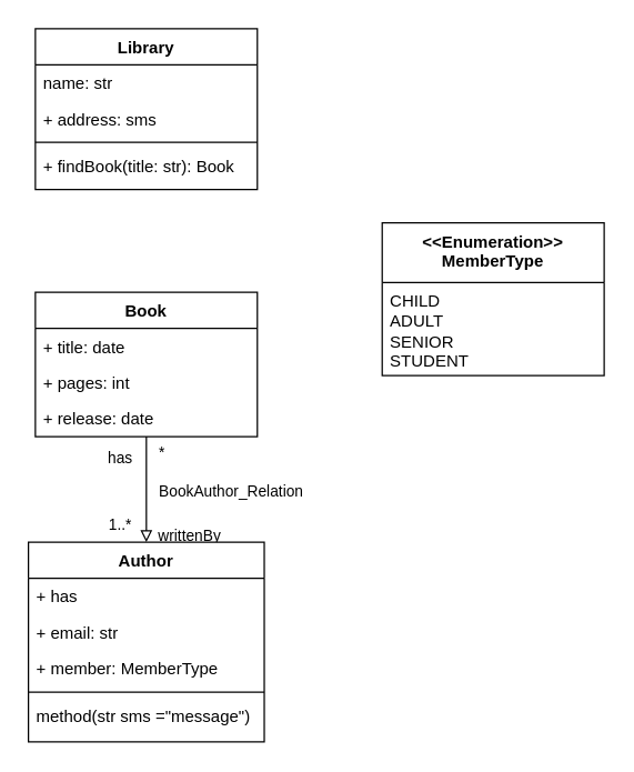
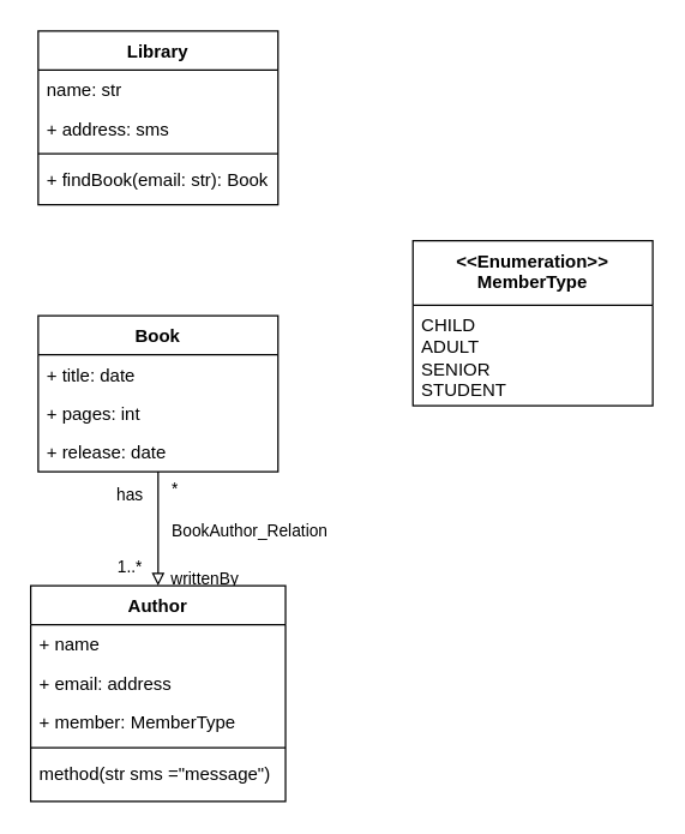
  <mxCell id="0" />
  <mxCell id="1" parent="0" />
  <mxCell id="2" value="Library" style="swimlane;fontStyle=1;align=center;verticalAlign=top;childLayout=stackLayout;horizontal=1;startSize=26;horizontalStack=0;resizeParent=1;resizeParentMax=0;resizeLast=0;collapsible=1;marginBottom=0;whiteSpace=wrap;html=1;" parent="1" vertex="1"><mxGeometry x="25" y="20" width="160" height="116" as="geometry" /></mxCell>
  <mxCell id="3" value="name: str" style="text;strokeColor=none;fillColor=none;align=left;verticalAlign=top;spacingLeft=4;spacingRight=4;overflow=hidden;rotatable=0;points=[[0,0.5],[1,0.5]];portConstraint=eastwest;" vertex="1" parent="2"><mxGeometry y="26" width="160" height="26" as="geometry" /></mxCell>
  <mxCell id="4" value="+ address: sms" style="text;strokeColor=none;fillColor=none;align=left;verticalAlign=top;spacingLeft=4;spacingRight=4;overflow=hidden;rotatable=0;points=[[0,0.5],[1,0.5]];portConstraint=eastwest;" vertex="1" parent="2"><mxGeometry y="52" width="160" height="26" as="geometry" /></mxCell>
  <mxCell id="5" value="" style="line;strokeWidth=1;fillColor=none;align=left;verticalAlign=middle;spacingTop=-1;spacingLeft=3;spacingRight=3;rotatable=0;labelPosition=right;points=[];portConstraint=eastwest;strokeColor=inherit;" parent="2" vertex="1"><mxGeometry y="78" width="160" height="8" as="geometry" /></mxCell>
- <mxCell id="6" value="+ findBook(title: str): Book" style="text;strokeColor=none;fillColor=none;align=left;verticalAlign=top;spacingLeft=4;spacingRight=4;overflow=hidden;rotatable=0;points=[[0,0.5],[1,0.5]];portConstraint=eastwest;whiteSpace=wrap;html=1;" parent="2" vertex="1"><mxGeometry y="86" width="160" height="30" as="geometry" /></mxCell>
+ <mxCell id="6" value="+ findBook(email: str): Book" style="text;strokeColor=none;fillColor=none;align=left;verticalAlign=top;spacingLeft=4;spacingRight=4;overflow=hidden;rotatable=0;points=[[0,0.5],[1,0.5]];portConstraint=eastwest;whiteSpace=wrap;html=1;" parent="2" vertex="1"><mxGeometry y="86" width="160" height="30" as="geometry" /></mxCell>
  <mxCell id="7" style="edgeStyle=orthogonalEdgeStyle;rounded=0;orthogonalLoop=1;jettySize=auto;html=1;endArrow=block;endFill=0;" parent="1" source="13" target="17" edge="1"><mxGeometry relative="1" as="geometry" /></mxCell>
  <mxCell id="8" value="*" style="edgeLabel;html=1;align=center;verticalAlign=middle;resizable=0;points=[];" parent="7" vertex="1" connectable="0"><mxGeometry x="-0.646" y="2" relative="1" as="geometry"><mxPoint x="8" y="-2" as="offset" /></mxGeometry></mxCell>
  <mxCell id="9" value="1..*" style="edgeLabel;html=1;align=center;verticalAlign=middle;resizable=0;points=[];" parent="7" vertex="1" connectable="0"><mxGeometry x="0.656" y="1" relative="1" as="geometry"><mxPoint x="-21" as="offset" /></mxGeometry></mxCell>
  <mxCell id="10" value="writtenBy" style="edgeLabel;html=1;align=center;verticalAlign=middle;resizable=0;points=[];" parent="7" vertex="1" connectable="0"><mxGeometry x="0.606" y="-1" relative="1" as="geometry"><mxPoint x="31" y="10" as="offset" /></mxGeometry></mxCell>
  <mxCell id="11" value="has" style="edgeLabel;html=1;align=center;verticalAlign=middle;resizable=0;points=[];" parent="7" vertex="1" connectable="0"><mxGeometry x="-0.547" y="1" relative="1" as="geometry"><mxPoint x="-21" y="-2" as="offset" /></mxGeometry></mxCell>
  <mxCell id="12" value="BookAuthor_Relation" style="edgeLabel;html=1;align=center;verticalAlign=middle;resizable=0;points=[];" parent="7" vertex="1" connectable="0"><mxGeometry x="-0.053" y="1" relative="1" as="geometry"><mxPoint x="59" y="3" as="offset" /></mxGeometry></mxCell>
  <mxCell id="13" value="Book" style="swimlane;fontStyle=1;align=center;verticalAlign=top;childLayout=stackLayout;horizontal=1;startSize=26;horizontalStack=0;resizeParent=1;resizeParentMax=0;resizeLast=0;collapsible=1;marginBottom=0;whiteSpace=wrap;html=1;" parent="1" vertex="1"><mxGeometry x="25" y="210" width="160" height="104" as="geometry" /></mxCell>
  <mxCell id="14" value="+ title: date" style="text;strokeColor=none;fillColor=none;align=left;verticalAlign=top;spacingLeft=4;spacingRight=4;overflow=hidden;rotatable=0;points=[[0,0.5],[1,0.5]];portConstraint=eastwest;" vertex="1" parent="13"><mxGeometry y="26" width="160" height="26" as="geometry" /></mxCell>
  <mxCell id="15" value="+ pages: int" style="text;strokeColor=none;fillColor=none;align=left;verticalAlign=top;spacingLeft=4;spacingRight=4;overflow=hidden;rotatable=0;points=[[0,0.5],[1,0.5]];portConstraint=eastwest;" vertex="1" parent="13"><mxGeometry y="52" width="160" height="26" as="geometry" /></mxCell>
  <mxCell id="16" value="+ release: date" style="text;strokeColor=none;fillColor=none;align=left;verticalAlign=top;spacingLeft=4;spacingRight=4;overflow=hidden;rotatable=0;points=[[0,0.5],[1,0.5]];portConstraint=eastwest;" vertex="1" parent="13"><mxGeometry y="78" width="160" height="26" as="geometry" /></mxCell>
  <mxCell id="17" value="Author" style="swimlane;fontStyle=1;align=center;verticalAlign=top;childLayout=stackLayout;horizontal=1;startSize=26;horizontalStack=0;resizeParent=1;resizeParentMax=0;resizeLast=0;collapsible=1;marginBottom=0;whiteSpace=wrap;html=1;" parent="1" vertex="1"><mxGeometry x="20" y="390" width="170" height="144" as="geometry" /></mxCell>
- <mxCell id="18" value="+ has" style="text;strokeColor=none;fillColor=none;align=left;verticalAlign=top;spacingLeft=4;spacingRight=4;overflow=hidden;rotatable=0;points=[[0,0.5],[1,0.5]];portConstraint=eastwest;" vertex="1" parent="17"><mxGeometry y="26" width="170" height="26" as="geometry" /></mxCell>
- <mxCell id="19" value="+ email: str" style="text;strokeColor=none;fillColor=none;align=left;verticalAlign=top;spacingLeft=4;spacingRight=4;overflow=hidden;rotatable=0;points=[[0,0.5],[1,0.5]];portConstraint=eastwest;" vertex="1" parent="17"><mxGeometry y="52" width="170" height="26" as="geometry" /></mxCell>
+ <mxCell id="18" value="+ name" style="text;strokeColor=none;fillColor=none;align=left;verticalAlign=top;spacingLeft=4;spacingRight=4;overflow=hidden;rotatable=0;points=[[0,0.5],[1,0.5]];portConstraint=eastwest;" vertex="1" parent="17"><mxGeometry y="26" width="170" height="26" as="geometry" /></mxCell>
+ <mxCell id="19" value="+ email: address" style="text;strokeColor=none;fillColor=none;align=left;verticalAlign=top;spacingLeft=4;spacingRight=4;overflow=hidden;rotatable=0;points=[[0,0.5],[1,0.5]];portConstraint=eastwest;" vertex="1" parent="17"><mxGeometry y="52" width="170" height="26" as="geometry" /></mxCell>
  <mxCell id="20" value="+ member: MemberType" style="text;strokeColor=none;fillColor=none;align=left;verticalAlign=top;spacingLeft=4;spacingRight=4;overflow=hidden;rotatable=0;points=[[0,0.5],[1,0.5]];portConstraint=eastwest;" vertex="1" parent="17"><mxGeometry y="78" width="170" height="26" as="geometry" /></mxCell>
  <mxCell id="21" value="" style="line;strokeWidth=1;fillColor=none;align=left;verticalAlign=middle;spacingTop=-1;spacingLeft=3;spacingRight=3;rotatable=0;labelPosition=right;points=[];portConstraint=eastwest;strokeColor=inherit;" parent="17" vertex="1"><mxGeometry y="104" width="170" height="8" as="geometry" /></mxCell>
  <mxCell id="22" value="method(str sms =&quot;message&quot;)" style="text;strokeColor=none;fillColor=none;align=left;verticalAlign=top;spacingLeft=4;spacingRight=4;overflow=hidden;rotatable=0;points=[[0,0.5],[1,0.5]];portConstraint=eastwest;whiteSpace=wrap;html=1;" parent="17" vertex="1"><mxGeometry y="112" width="170" height="32" as="geometry" /></mxCell>
  <mxCell id="23" value="&lt;div&gt;&amp;lt;&amp;lt;Enumeration&amp;gt;&amp;gt;&lt;/div&gt;&lt;div&gt;MemberType&lt;br&gt;&lt;/div&gt;" style="swimlane;fontStyle=1;align=center;verticalAlign=top;childLayout=stackLayout;horizontal=1;startSize=43;horizontalStack=0;resizeParent=1;resizeParentMax=0;resizeLast=0;collapsible=1;marginBottom=0;whiteSpace=wrap;html=1;" parent="1" vertex="1"><mxGeometry x="275" y="160" width="160" height="110" as="geometry" /></mxCell>
  <mxCell id="24" value="&lt;div&gt;CHILD&lt;/div&gt;&lt;div&gt;ADULT&lt;/div&gt;&lt;div&gt;SENIOR&lt;/div&gt;&lt;div&gt;STUDENT&lt;/div&gt;&lt;div&gt;&lt;br&gt;&lt;/div&gt;" style="text;strokeColor=none;fillColor=none;align=left;verticalAlign=top;spacingLeft=4;spacingRight=4;overflow=hidden;rotatable=0;points=[[0,0.5],[1,0.5]];portConstraint=eastwest;whiteSpace=wrap;html=1;" parent="23" vertex="1"><mxGeometry y="43" width="160" height="67" as="geometry" /></mxCell>
